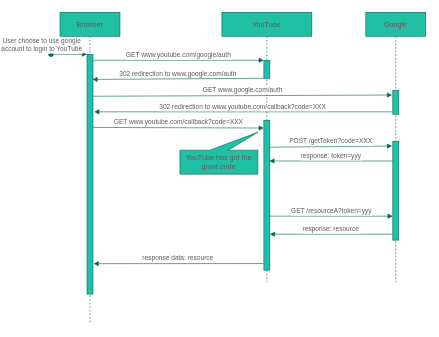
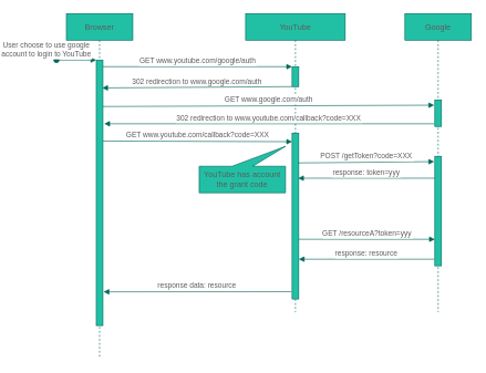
  <mxCell id="0" />
  <mxCell id="1" parent="0" />
  <mxCell id="2" value="Browser" style="shape=umlLifeline;perimeter=lifelinePerimeter;container=1;collapsible=0;recursiveResize=0;rounded=0;shadow=0;strokeWidth=1;fillColor=#21C0A5;strokeColor=#006658;fontColor=#5C5C5C;" parent="1" vertex="1"><mxGeometry x="20" y="20" width="100" height="520" as="geometry" /></mxCell>
  <mxCell id="3" value="" style="points=[];perimeter=orthogonalPerimeter;rounded=0;shadow=0;strokeWidth=1;fillColor=#21C0A5;strokeColor=#006658;fontColor=#5C5C5C;" parent="2" vertex="1"><mxGeometry x="45" y="70" width="10" height="400" as="geometry" /></mxCell>
  <mxCell id="4" value="User choose to use google &#10;account to login to YouTube" style="verticalAlign=bottom;startArrow=oval;endArrow=block;startSize=8;shadow=0;strokeWidth=1;strokeColor=#006658;fontColor=#5C5C5C;" parent="2" target="3" edge="1"><mxGeometry x="-1" y="-15" relative="1" as="geometry"><mxPoint x="-15" y="70" as="sourcePoint" /><mxPoint x="-15" y="-15" as="offset" /></mxGeometry></mxCell>
  <mxCell id="5" value="YouTube" style="shape=umlLifeline;perimeter=lifelinePerimeter;container=1;collapsible=0;recursiveResize=0;rounded=0;shadow=0;strokeWidth=1;fillColor=#21C0A5;strokeColor=#006658;fontColor=#5C5C5C;" parent="1" vertex="1"><mxGeometry x="290" y="20" width="150" height="450" as="geometry" /></mxCell>
  <mxCell id="6" value="" style="points=[];perimeter=orthogonalPerimeter;rounded=0;shadow=0;strokeWidth=1;fillColor=#21C0A5;strokeColor=#006658;fontColor=#5C5C5C;" parent="5" vertex="1"><mxGeometry x="70" y="80" width="10" height="30" as="geometry" /></mxCell>
  <mxCell id="7" value="" style="points=[];perimeter=orthogonalPerimeter;rounded=0;shadow=0;strokeWidth=1;fillColor=#21C0A5;strokeColor=#006658;fontColor=#5C5C5C;" vertex="1" parent="5"><mxGeometry x="70" y="180" width="10" height="250" as="geometry" /></mxCell>
- <mxCell id="8" value="YouTube has got the grant code" style="shape=callout;whiteSpace=wrap;html=1;perimeter=calloutPerimeter;rounded=0;sketch=0;fontColor=#5C5C5C;strokeColor=#006658;fillColor=#21C0A5;position2=0;base=31;size=30;position=0.38;direction=west;" vertex="1" parent="5"><mxGeometry x="-70" y="200" width="130" height="70" as="geometry" /></mxCell>
+ <mxCell id="8" value="YouTube has account the grant code" style="shape=callout;whiteSpace=wrap;html=1;perimeter=calloutPerimeter;rounded=0;sketch=0;fontColor=#5C5C5C;strokeColor=#006658;fillColor=#21C0A5;position2=0;base=31;size=30;position=0.38;direction=west;" vertex="1" parent="5"><mxGeometry x="-70" y="200" width="130" height="70" as="geometry" /></mxCell>
  <mxCell id="9" value="GET www.youtube.com/google/auth" style="verticalAlign=bottom;endArrow=block;entryX=0;entryY=0;shadow=0;strokeWidth=1;strokeColor=#006658;fontColor=#5C5C5C;" parent="1" source="3" target="6" edge="1"><mxGeometry relative="1" as="geometry"><mxPoint x="175" y="70" as="sourcePoint" /></mxGeometry></mxCell>
  <mxCell id="10" value="302 redirection to www.google.com/auth" style="verticalAlign=bottom;endArrow=block;entryX=0.9;entryY=0.105;shadow=0;strokeWidth=1;strokeColor=#006658;fontColor=#5C5C5C;entryDx=0;entryDy=0;entryPerimeter=0;" parent="1" source="6" target="3" edge="1"><mxGeometry relative="1" as="geometry"><mxPoint x="140" y="110" as="sourcePoint" /></mxGeometry></mxCell>
  <mxCell id="11" value="Google" style="shape=umlLifeline;perimeter=lifelinePerimeter;container=1;collapsible=0;recursiveResize=0;rounded=0;shadow=0;strokeWidth=1;fillColor=#21C0A5;strokeColor=#006658;fontColor=#5C5C5C;" vertex="1" parent="1"><mxGeometry x="530" y="20" width="100" height="450" as="geometry" /></mxCell>
  <mxCell id="12" value="" style="points=[];perimeter=orthogonalPerimeter;rounded=0;shadow=0;strokeWidth=1;fillColor=#21C0A5;strokeColor=#006658;fontColor=#5C5C5C;" vertex="1" parent="11"><mxGeometry x="45" y="130" width="10" height="40" as="geometry" /></mxCell>
  <mxCell id="13" value="" style="points=[];perimeter=orthogonalPerimeter;rounded=0;shadow=0;strokeWidth=1;fillColor=#21C0A5;strokeColor=#006658;fontColor=#5C5C5C;" vertex="1" parent="11"><mxGeometry x="45" y="215" width="10" height="165" as="geometry" /></mxCell>
  <mxCell id="14" value="GET www.google.com/auth" style="verticalAlign=bottom;endArrow=block;shadow=0;strokeWidth=1;strokeColor=#006658;fontColor=#5C5C5C;exitX=1;exitY=0.175;exitDx=0;exitDy=0;exitPerimeter=0;entryX=-0.1;entryY=0.2;entryDx=0;entryDy=0;entryPerimeter=0;" edge="1" parent="1" source="3" target="12"><mxGeometry relative="1" as="geometry"><mxPoint x="80" y="160" as="sourcePoint" /><mxPoint x="580" y="158" as="targetPoint" /></mxGeometry></mxCell>
  <mxCell id="15" value="302 redirection to www.youtube.com/callback?code=XXX" style="verticalAlign=bottom;endArrow=block;entryX=1.2;entryY=0.24;shadow=0;strokeWidth=1;strokeColor=#006658;fontColor=#5C5C5C;entryDx=0;entryDy=0;entryPerimeter=0;exitX=-0.1;exitY=0.9;exitDx=0;exitDy=0;exitPerimeter=0;" edge="1" parent="1" source="12" target="3"><mxGeometry relative="1" as="geometry"><mxPoint x="340" y="190" as="sourcePoint" /><mxPoint x="80" y="190" as="targetPoint" /></mxGeometry></mxCell>
  <mxCell id="16" value="GET www.youtube.com/callback?code=XXX" style="verticalAlign=bottom;endArrow=block;shadow=0;strokeWidth=1;strokeColor=#006658;fontColor=#5C5C5C;exitX=1;exitY=0.305;exitDx=0;exitDy=0;exitPerimeter=0;fontStyle=0;entryX=0;entryY=0.052;entryDx=0;entryDy=0;entryPerimeter=0;" edge="1" parent="1" source="3" target="7"><mxGeometry relative="1" as="geometry"><mxPoint x="84" y="210" as="sourcePoint" /><mxPoint x="340" y="214" as="targetPoint" /></mxGeometry></mxCell>
  <mxCell id="17" value="POST /getToken?code=XXX" style="verticalAlign=bottom;endArrow=block;shadow=0;strokeWidth=1;strokeColor=#006658;fontColor=#5C5C5C;exitX=0.9;exitY=0.18;exitDx=0;exitDy=0;exitPerimeter=0;fontStyle=0;entryX=-0.1;entryY=0.049;entryDx=0;entryDy=0;entryPerimeter=0;" edge="1" parent="1" source="7" target="13"><mxGeometry relative="1" as="geometry"><mxPoint x="380" y="245.53" as="sourcePoint" /><mxPoint x="560" y="244" as="targetPoint" /></mxGeometry></mxCell>
  <mxCell id="18" value="GET /resourceA?token=yyy" style="verticalAlign=bottom;endArrow=block;shadow=0;strokeWidth=1;strokeColor=#006658;fontColor=#5C5C5C;exitX=0.9;exitY=0.18;exitDx=0;exitDy=0;exitPerimeter=0;fontStyle=0;entryX=-0.1;entryY=0.049;entryDx=0;entryDy=0;entryPerimeter=0;" edge="1" parent="1"><mxGeometry relative="1" as="geometry"><mxPoint x="370" y="360" as="sourcePoint" /><mxPoint x="575" y="360.045" as="targetPoint" /></mxGeometry></mxCell>
  <mxCell id="19" value="response: token=yyy" style="verticalAlign=bottom;endArrow=block;entryX=0.9;entryY=0.272;shadow=0;strokeWidth=1;strokeColor=#006658;fontColor=#5C5C5C;entryDx=0;entryDy=0;entryPerimeter=0;exitX=0;exitY=0.2;exitDx=0;exitDy=0;exitPerimeter=0;" edge="1" parent="1" source="13" target="7"><mxGeometry relative="1" as="geometry"><mxPoint x="655" y="290" as="sourcePoint" /><mxPoint x="370" y="290" as="targetPoint" /></mxGeometry></mxCell>
  <mxCell id="20" value="response: resource" style="verticalAlign=bottom;endArrow=block;entryX=0.9;entryY=0.272;shadow=0;strokeWidth=1;strokeColor=#006658;fontColor=#5C5C5C;entryDx=0;entryDy=0;entryPerimeter=0;exitX=-0.2;exitY=0.161;exitDx=0;exitDy=0;exitPerimeter=0;" edge="1" parent="1"><mxGeometry relative="1" as="geometry"><mxPoint x="574" y="390.005" as="sourcePoint" /><mxPoint x="370" y="390" as="targetPoint" /></mxGeometry></mxCell>
  <mxCell id="21" value="response data: resource" style="verticalAlign=bottom;endArrow=block;entryX=1.1;entryY=0.873;shadow=0;strokeWidth=1;strokeColor=#006658;fontColor=#5C5C5C;entryDx=0;entryDy=0;entryPerimeter=0;exitX=-0.1;exitY=0.956;exitDx=0;exitDy=0;exitPerimeter=0;" edge="1" parent="1" source="7" target="3"><mxGeometry relative="1" as="geometry"><mxPoint x="350" y="440" as="sourcePoint" /><mxPoint x="77" y="440" as="targetPoint" /></mxGeometry></mxCell>
